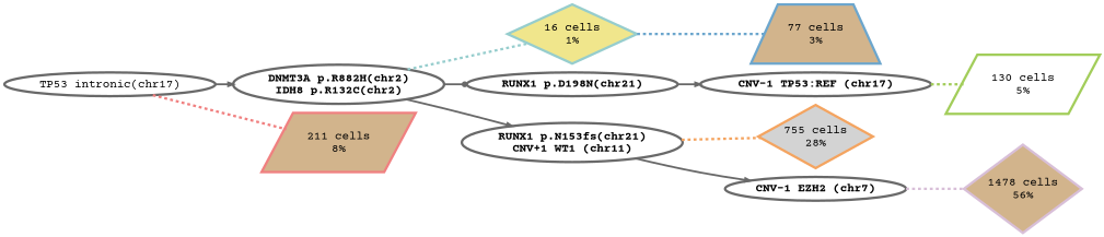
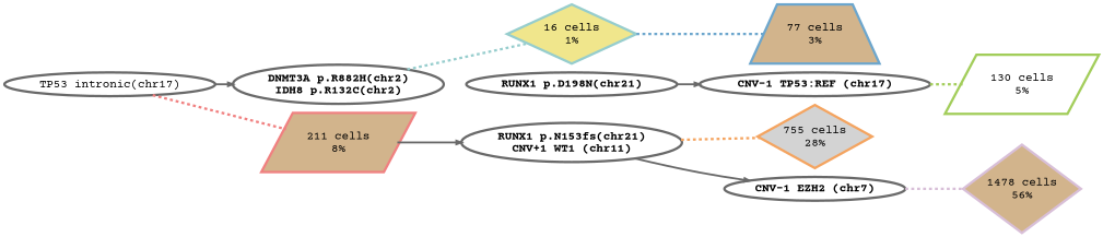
  digraph {
    fontname="Courier Prime"
    rankdir=LR
    node [color=dimgray fontcolor=black fontname="Courier Prime" fontsize=24 penwidth=5]
    edge [color=dimgray fontname="Courier Prime" penwidth=5 weight=1 dir=none style=dashed]
    n1 [label=<<B>DNMT3A p.R882H(chr2)</B><br/><B>IDH8 p.R132C(chr2)</B><br/>>]
    n2 [label=<<B>RUNX1 p.D198N(chr21)</B><br/>>]
    n3 [label=<<B>RUNX1 p.N153fs(chr21)</B><br/><B>CNV+1 WT1 (chr11)</B><br/>>]
    n4 [color=paleturquoise3 fillcolor=khaki height=0.258668 label="16 cells\n1\%" shape=diamond style=filled width=0.258668]
    n5 [label=<<B>CNV-1 TP53:REF (chr17)</B><br/>>]
    n6 [label=<<B>CNV-1 EZH2 (chr7)</B><br/>>]
    n7 [color=sandybrown fillcolor=lightgrey height=1.77687 label="755 cells\n28\%" shape=diamond style=filled width=1.77687]
    n8 [color=skyblue3 fillcolor=tan height=0.567451 label="77 cells\n3\%" shape=trapezium style=filled width=0.567451]
    n9 [color=darkolivegreen3 fillcolor=white height=0.708392 label="130 cells\n5\%" shape=parallelogram style=filled width=0.708392]
    n10 [color=thistle fillcolor=tan height=2.48611 label="1478 cells\n56\%" shape=diamond style=filled width=2.48611]
    n11 [label=<TP53 intronic(chr17)<br/>>]
    n12 [color=lightcoral fillcolor=tan height=0.939343 label="211 cells\n8\%" shape=parallelogram style=filled width=0.939343]
-   n1 -> n2 [arrowhead=dot penwidth=4 weight=2 dir="" style=""]
-   n1 -> n3 [arrowhead=normal penwidth=4 weight=2 dir="" style=""]
+   n12 -> n3 [arrowhead=normal penwidth=4 weight=2 dir="" style=""]
    n1 -> n4 [color=paleturquoise3]
    n2 -> n5 [arrowhead=normal penwidth=4 weight=2 dir="" style=""]
    n3 -> n6 [arrowhead=normal penwidth=4 weight=2 dir="" style=""]
    n3 -> n7 [color=sandybrown]
    n4 -> n8 [color=skyblue3]
    n5 -> n9 [color=darkolivegreen3]
    n6 -> n10 [color=thistle]
    n11 -> n1 [arrowhead=normal penwidth=4 weight=2 dir="" style=""]
    n11 -> n12 [color=lightcoral]
  }
